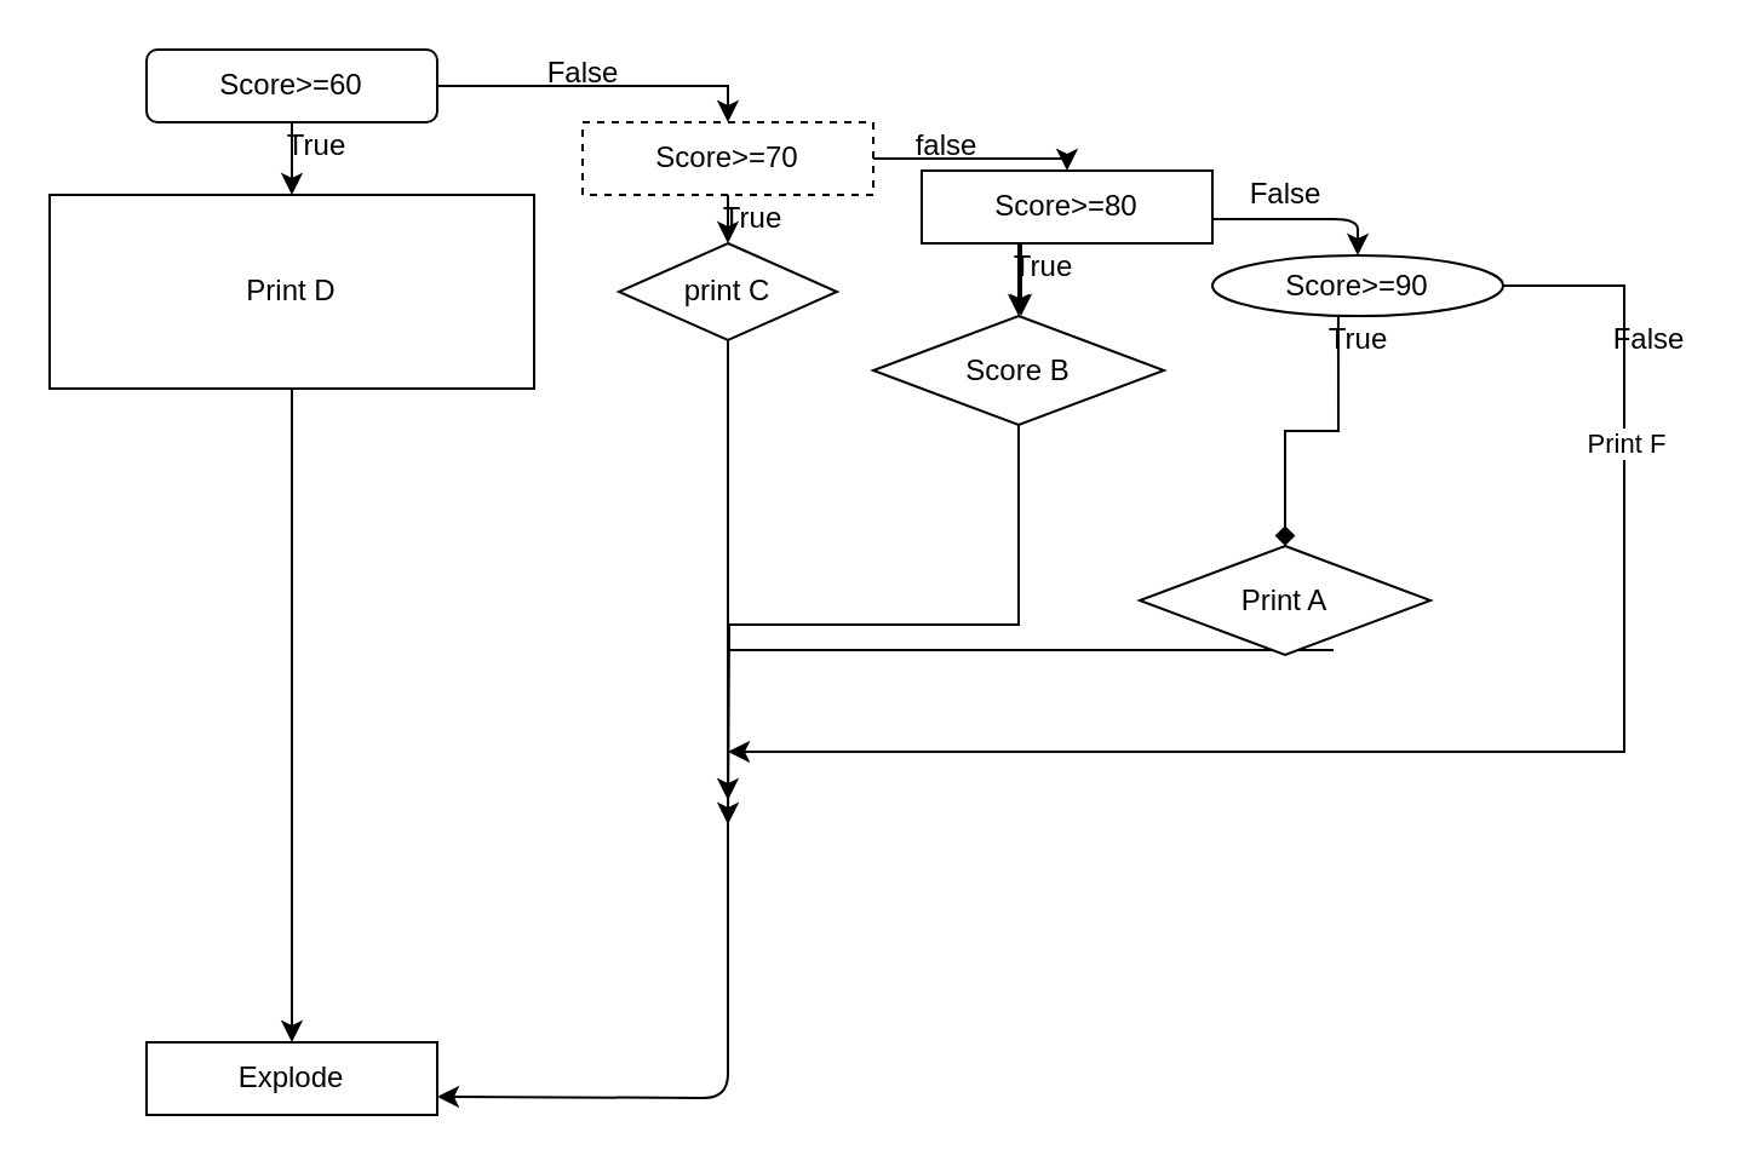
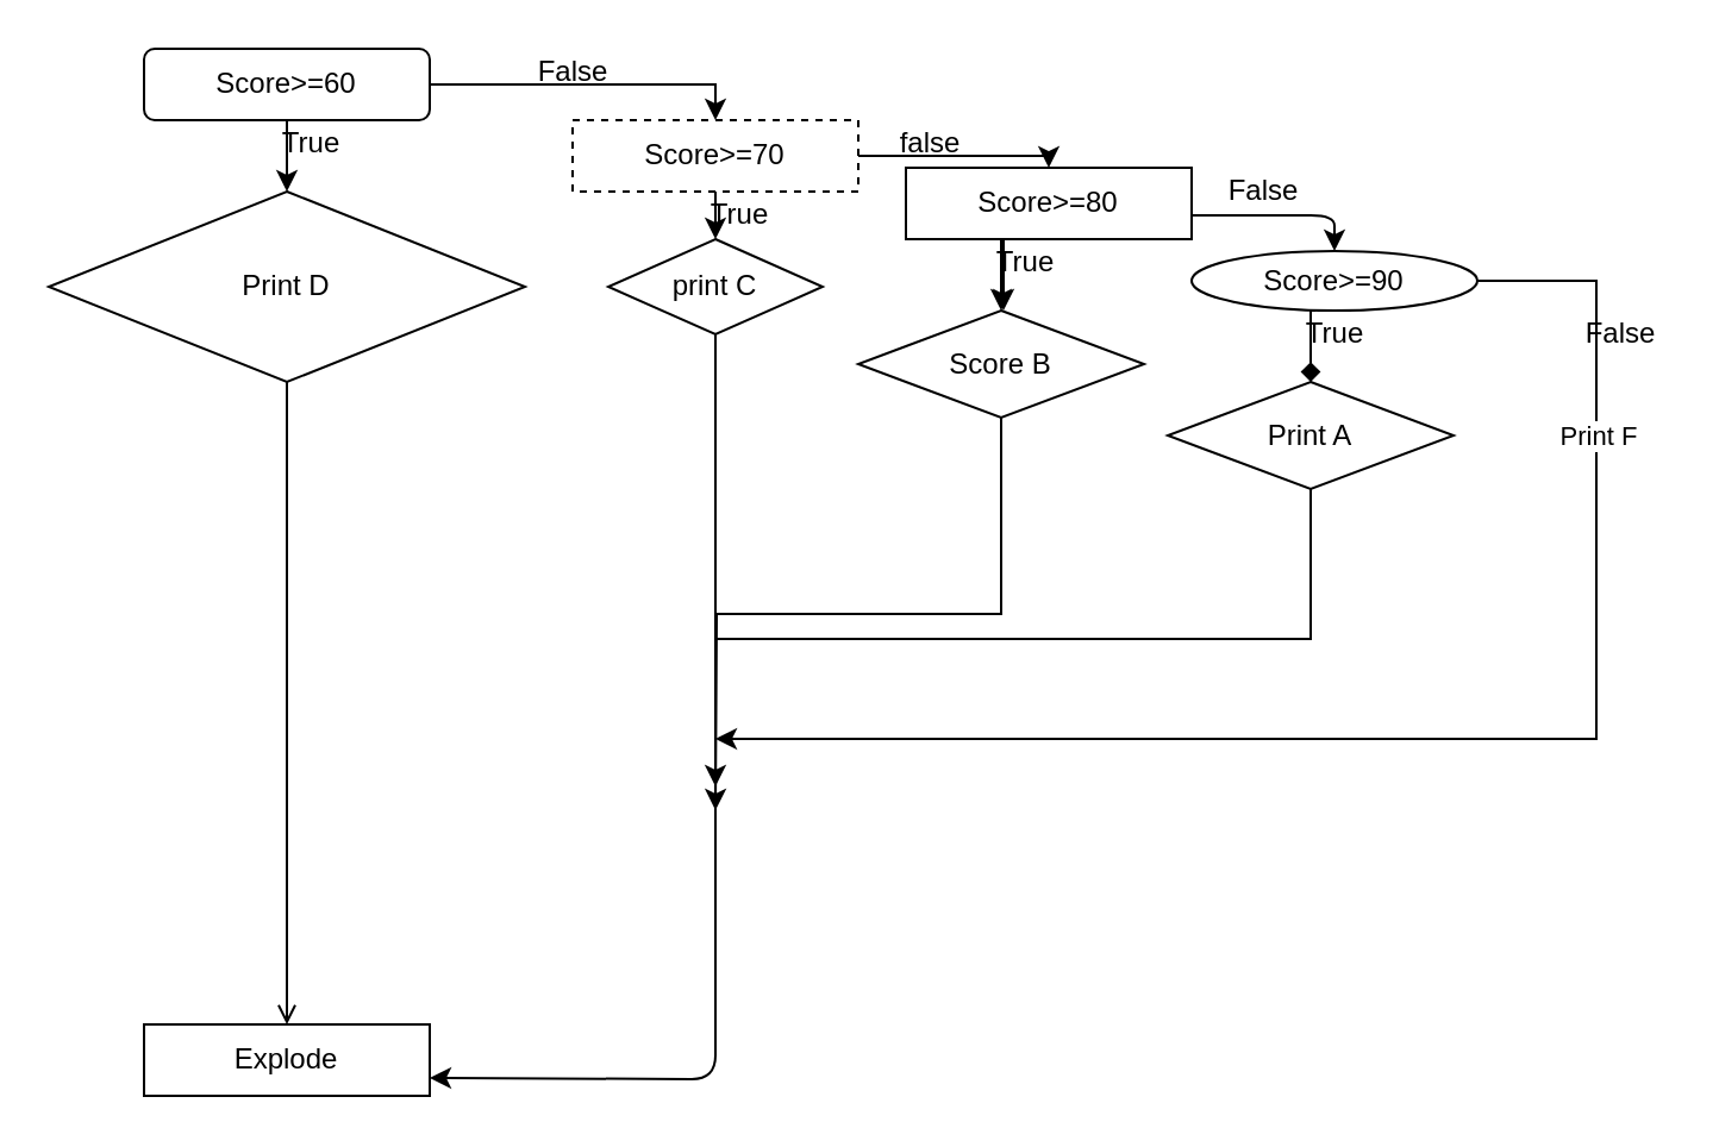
  <mxCell id="0" />
  <mxCell id="1" parent="0" />
  <mxCell id="2" value="" style="edgeStyle=orthogonalEdgeStyle;rounded=0;orthogonalLoop=1;jettySize=auto;html=1;" edge="1" parent="1" source="3" target="11"><mxGeometry relative="1" as="geometry"><Array as="points"><mxPoint x="300" y="35" /></Array></mxGeometry></mxCell>
  <mxCell id="3" value="Score&amp;gt;=60" style="rounded=1;whiteSpace=wrap;html=1;" vertex="1" parent="1"><mxGeometry x="60" y="20" width="120" height="30" as="geometry" /></mxCell>
  <mxCell id="4" value="" style="endArrow=classic;html=1;exitX=0.5;exitY=1;exitDx=0;exitDy=0;" edge="1" parent="1" source="3" target="6"><mxGeometry width="50" height="50" relative="1" as="geometry"><mxPoint x="140" y="280" as="sourcePoint" /><mxPoint x="120" y="100" as="targetPoint" /></mxGeometry></mxCell>
- <mxCell id="5" value="" style="edgeStyle=orthogonalEdgeStyle;rounded=0;orthogonalLoop=1;jettySize=auto;html=1;" edge="1" parent="1" source="6" target="8"><mxGeometry relative="1" as="geometry" /></mxCell>
- <mxCell id="6" value="Print D" style="whiteSpace=wrap;html=1;rounded=0;" vertex="1" parent="1"><mxGeometry x="20" y="80" width="200" height="80" as="geometry" /></mxCell>
+ <mxCell id="5" value="" style="edgeStyle=orthogonalEdgeStyle;rounded=0;orthogonalLoop=1;jettySize=auto;html=1;endArrow=open;" edge="1" parent="1" source="6" target="8"><mxGeometry relative="1" as="geometry" /></mxCell>
+ <mxCell id="6" value="Print D" style="rhombus;whiteSpace=wrap;html=1;" vertex="1" parent="1"><mxGeometry x="20" y="80" width="200" height="80" as="geometry" /></mxCell>
  <mxCell id="7" value="True" style="text;html=1;align=center;verticalAlign=middle;resizable=0;points=[];autosize=1;" vertex="1" parent="1"><mxGeometry x="110" y="50" width="40" height="20" as="geometry" /></mxCell>
  <mxCell id="8" value="Explode" style="whiteSpace=wrap;html=1;" vertex="1" parent="1"><mxGeometry x="60" y="430" width="120" height="30" as="geometry" /></mxCell>
  <mxCell id="9" value="" style="edgeStyle=orthogonalEdgeStyle;rounded=0;orthogonalLoop=1;jettySize=auto;html=1;" edge="1" parent="1" source="11"><mxGeometry relative="1" as="geometry"><mxPoint x="300" y="100" as="targetPoint" /></mxGeometry></mxCell>
  <mxCell id="10" value="" style="edgeStyle=orthogonalEdgeStyle;rounded=0;orthogonalLoop=1;jettySize=auto;html=1;" edge="1" parent="1" source="11" target="16"><mxGeometry relative="1" as="geometry"><Array as="points"><mxPoint x="440" y="65" /></Array></mxGeometry></mxCell>
  <mxCell id="11" value="Score&amp;gt;=70" style="whiteSpace=wrap;html=1;dashed=1;" vertex="1" parent="1"><mxGeometry x="240" y="50" width="120" height="30" as="geometry" /></mxCell>
  <mxCell id="12" value="False" style="text;html=1;align=center;verticalAlign=middle;resizable=0;points=[];autosize=1;" vertex="1" parent="1"><mxGeometry x="220" y="20" width="40" height="20" as="geometry" /></mxCell>
  <mxCell id="13" value="True" style="text;html=1;align=center;verticalAlign=middle;resizable=0;points=[];autosize=1;" vertex="1" parent="1"><mxGeometry x="290" y="80" width="40" height="20" as="geometry" /></mxCell>
  <mxCell id="14" value="print C" style="rhombus;whiteSpace=wrap;html=1;" vertex="1" parent="1"><mxGeometry x="255" y="100" width="90" height="40" as="geometry" /></mxCell>
  <mxCell id="15" value="" style="edgeStyle=orthogonalEdgeStyle;rounded=0;orthogonalLoop=1;jettySize=auto;html=1;" edge="1" parent="1" source="16" target="20"><mxGeometry relative="1" as="geometry"><Array as="points"><mxPoint x="420" y="120" /><mxPoint x="420" y="120" /></Array></mxGeometry></mxCell>
  <mxCell id="16" value="Score&amp;gt;=80" style="whiteSpace=wrap;html=1;" vertex="1" parent="1"><mxGeometry x="380" y="70" width="120" height="30" as="geometry" /></mxCell>
  <mxCell id="17" value="false" style="text;html=1;align=center;verticalAlign=middle;resizable=0;points=[];autosize=1;" vertex="1" parent="1"><mxGeometry x="370" y="50" width="40" height="20" as="geometry" /></mxCell>
  <mxCell id="18" value="" style="endArrow=classic;html=1;exitX=0.5;exitY=1;exitDx=0;exitDy=0;entryX=1;entryY=0.75;entryDx=0;entryDy=0;" edge="1" parent="1" source="14" target="8"><mxGeometry width="50" height="50" relative="1" as="geometry"><mxPoint x="170" y="280" as="sourcePoint" /><mxPoint x="220" y="230" as="targetPoint" /><Array as="points"><mxPoint x="300" y="453" /></Array></mxGeometry></mxCell>
  <mxCell id="19" style="edgeStyle=orthogonalEdgeStyle;rounded=0;orthogonalLoop=1;jettySize=auto;html=1;exitX=0.5;exitY=1;exitDx=0;exitDy=0;" edge="1" parent="1" source="20"><mxGeometry relative="1" as="geometry"><mxPoint x="300" y="340" as="targetPoint" /></mxGeometry></mxCell>
  <mxCell id="20" value="Score B" style="rhombus;whiteSpace=wrap;html=1;" vertex="1" parent="1"><mxGeometry x="360" y="130" width="120" height="45" as="geometry" /></mxCell>
  <mxCell id="21" style="edgeStyle=orthogonalEdgeStyle;rounded=0;orthogonalLoop=1;jettySize=auto;html=1;exitX=0.5;exitY=1;exitDx=0;exitDy=0;" edge="1" parent="1" source="16"><mxGeometry relative="1" as="geometry"><mxPoint x="421" y="130" as="targetPoint" /></mxGeometry></mxCell>
  <mxCell id="22" value="True" style="text;html=1;align=center;verticalAlign=middle;resizable=0;points=[];autosize=1;" vertex="1" parent="1"><mxGeometry x="410" y="100" width="40" height="20" as="geometry" /></mxCell>
  <mxCell id="23" style="edgeStyle=orthogonalEdgeStyle;rounded=0;orthogonalLoop=1;jettySize=auto;html=1;exitX=0.5;exitY=1;exitDx=0;exitDy=0;" edge="1" parent="1" source="30"><mxGeometry relative="1" as="geometry"><mxPoint x="300" y="330" as="targetPoint" /><mxPoint x="580" y="240" as="sourcePoint" /><Array as="points"><mxPoint x="550" y="268" /><mxPoint x="300" y="268" /><mxPoint x="300" y="330" /></Array></mxGeometry></mxCell>
  <mxCell id="24" style="edgeStyle=orthogonalEdgeStyle;rounded=0;orthogonalLoop=1;jettySize=auto;html=1;entryX=0.5;entryY=0;entryDx=0;entryDy=0;exitX=0.433;exitY=1;exitDx=0;exitDy=0;exitPerimeter=0;endArrow=diamond;" edge="1" parent="1" source="27" target="30"><mxGeometry relative="1" as="geometry" /></mxCell>
  <mxCell id="25" value="" style="edgeStyle=orthogonalEdgeStyle;rounded=0;orthogonalLoop=1;jettySize=auto;html=1;" edge="1" parent="1" source="27"><mxGeometry relative="1" as="geometry"><mxPoint x="300" y="310" as="targetPoint" /><Array as="points"><mxPoint x="670" y="118" /></Array></mxGeometry></mxCell>
  <mxCell id="26" value="Print F" style="edgeLabel;html=1;align=center;verticalAlign=middle;resizable=0;points=[];" vertex="1" connectable="0" parent="25"><mxGeometry x="-0.626" relative="1" as="geometry"><mxPoint as="offset" /></mxGeometry></mxCell>
  <mxCell id="27" value="Score&amp;gt;=90" style="ellipse;whiteSpace=wrap;html=1;" vertex="1" parent="1"><mxGeometry x="500" y="105" width="120" height="25" as="geometry" /></mxCell>
  <mxCell id="28" value="" style="endArrow=classic;html=1;entryX=0.5;entryY=0;entryDx=0;entryDy=0;" edge="1" parent="1" target="27"><mxGeometry width="50" height="50" relative="1" as="geometry"><mxPoint x="500" y="90" as="sourcePoint" /><mxPoint x="550" y="40" as="targetPoint" /><Array as="points"><mxPoint x="560" y="90" /></Array></mxGeometry></mxCell>
  <mxCell id="29" value="False" style="text;html=1;align=center;verticalAlign=middle;resizable=0;points=[];autosize=1;" vertex="1" parent="1"><mxGeometry x="510" y="70" width="40" height="20" as="geometry" /></mxCell>
- <mxCell id="30" value="Print A" style="rhombus;whiteSpace=wrap;html=1;" vertex="1" parent="1"><mxGeometry x="470" y="225" width="120" height="45" as="geometry" /></mxCell>
+ <mxCell id="30" value="Print A" style="rhombus;whiteSpace=wrap;html=1;" vertex="1" parent="1"><mxGeometry x="490" y="160" width="120" height="45" as="geometry" /></mxCell>
  <mxCell id="31" value="True" style="text;html=1;align=center;verticalAlign=middle;resizable=0;points=[];autosize=1;" vertex="1" parent="1"><mxGeometry x="540" y="130" width="40" height="20" as="geometry" /></mxCell>
  <mxCell id="32" value="False" style="text;html=1;align=center;verticalAlign=middle;resizable=0;points=[];autosize=1;" vertex="1" parent="1"><mxGeometry x="660" y="130" width="40" height="20" as="geometry" /></mxCell>
